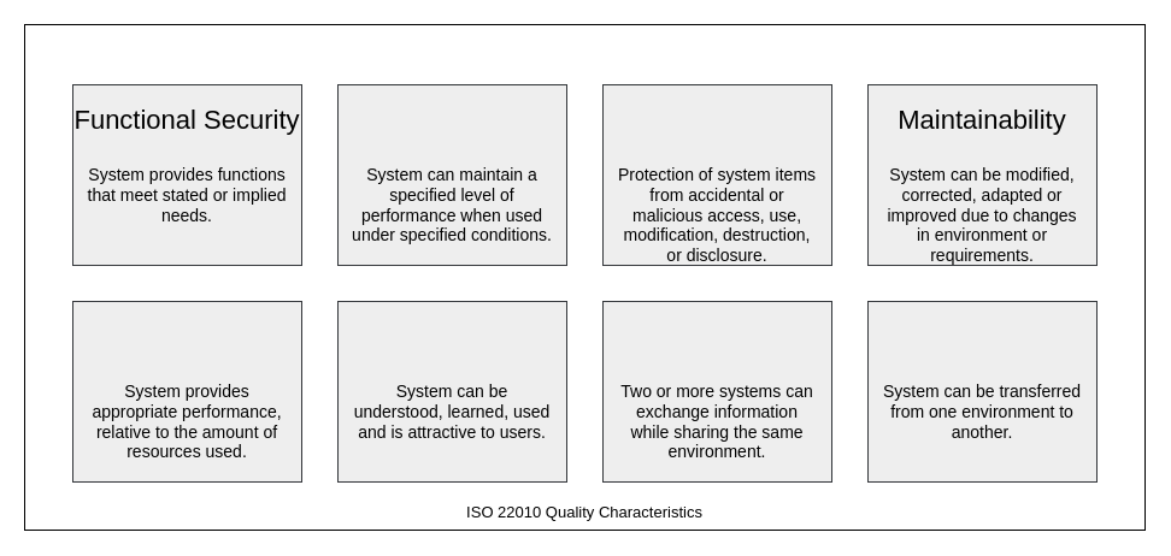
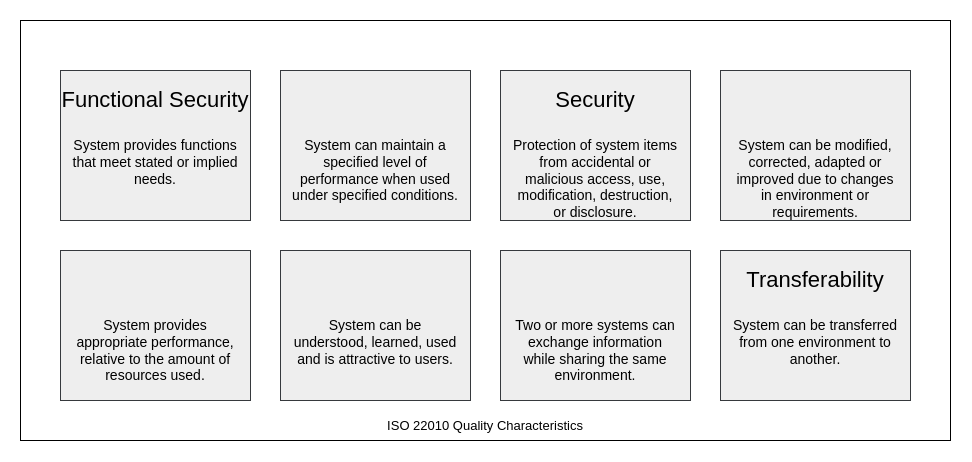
  <mxCell id="0" />
  <mxCell id="1" parent="0" />
  <mxCell id="2" value="" style="rounded=0;whiteSpace=wrap;html=1;" vertex="1" parent="1"><mxGeometry y="20" width="930" height="420" as="geometry" x="20" /></mxCell>
  <mxCell id="3" value="" style="rounded=0;whiteSpace=wrap;html=1;fontSize=14;fillColor=#eeeeee;strokeColor=#36393d;" parent="1" vertex="1"><mxGeometry x="60" y="70" width="190" height="150" as="geometry" /></mxCell>
  <mxCell id="4" value="Functional Security" style="text;html=1;strokeColor=none;fillColor=none;align=center;verticalAlign=middle;whiteSpace=wrap;rounded=0;fontSize=22;" parent="1" vertex="1"><mxGeometry x="60" y="70" width="190" height="60" as="geometry" /></mxCell>
  <mxCell id="5" value="System provides functions that meet stated or implied needs." style="text;html=1;strokeColor=none;fillColor=none;align=center;verticalAlign=top;whiteSpace=wrap;rounded=0;fontSize=14;" parent="1" vertex="1"><mxGeometry x="70" y="130" width="170" height="90" as="geometry" /></mxCell>
  <mxCell id="6" value="" style="rounded=0;whiteSpace=wrap;html=1;fontSize=14;fillColor=#eeeeee;strokeColor=#36393d;" parent="1" vertex="1"><mxGeometry x="280" y="70" width="190" height="150" as="geometry" /></mxCell>
  <mxCell id="7" value="System can maintain a specified level of performance when used under specified conditions." style="text;html=1;strokeColor=none;fillColor=none;align=center;verticalAlign=top;whiteSpace=wrap;rounded=0;fontSize=14;" parent="1" vertex="1"><mxGeometry x="290" y="130" width="170" height="90" as="geometry" /></mxCell>
  <mxCell id="8" value="" style="rounded=0;whiteSpace=wrap;html=1;fontSize=14;fillColor=#eeeeee;strokeColor=#36393d;" parent="1" vertex="1"><mxGeometry x="500" y="70" width="190" height="150" as="geometry" /></mxCell>
+ <mxCell id="9" value="Security" style="text;html=1;strokeColor=none;fillColor=none;align=center;verticalAlign=middle;whiteSpace=wrap;rounded=0;fontSize=22;" parent="1" vertex="1"><mxGeometry x="500" y="70" width="190" height="60" as="geometry" /></mxCell>
  <mxCell id="10" value="Protection of system items from accidental or malicious access, use, modification, destruction, or disclosure." style="text;html=1;strokeColor=none;fillColor=none;align=center;verticalAlign=top;whiteSpace=wrap;rounded=0;fontSize=14;" parent="1" vertex="1"><mxGeometry x="510" y="130" width="170" height="90" as="geometry" /></mxCell>
  <mxCell id="11" value="" style="rounded=0;whiteSpace=wrap;html=1;fontSize=14;fillColor=#eeeeee;strokeColor=#36393d;" parent="1" vertex="1"><mxGeometry x="720" y="70" width="190" height="150" as="geometry" /></mxCell>
- <mxCell id="12" value="Maintainability" style="text;html=1;strokeColor=none;fillColor=none;align=center;verticalAlign=middle;whiteSpace=wrap;rounded=0;fontSize=22;" parent="1" vertex="1"><mxGeometry x="720" y="70" width="190" height="60" as="geometry" /></mxCell>
  <mxCell id="13" value="System can be modified, corrected, adapted or improved due to changes in environment or requirements." style="text;html=1;strokeColor=none;fillColor=none;align=center;verticalAlign=top;whiteSpace=wrap;rounded=0;fontSize=14;" parent="1" vertex="1"><mxGeometry x="730" y="130" width="170" height="90" as="geometry" /></mxCell>
  <mxCell id="14" value="" style="rounded=0;whiteSpace=wrap;html=1;fontSize=14;fillColor=#eeeeee;strokeColor=#36393d;" parent="1" vertex="1"><mxGeometry x="60" y="250" width="190" height="150" as="geometry" /></mxCell>
  <mxCell id="15" value="System provides appropriate performance, relative to the amount of resources used." style="text;html=1;strokeColor=none;fillColor=none;align=center;verticalAlign=top;whiteSpace=wrap;rounded=0;fontSize=14;" parent="1" vertex="1"><mxGeometry x="70" y="310" width="170" height="90" as="geometry" /></mxCell>
  <mxCell id="16" value="" style="rounded=0;whiteSpace=wrap;html=1;fontSize=14;fillColor=#eeeeee;strokeColor=#36393d;" parent="1" vertex="1"><mxGeometry x="280" y="250" width="190" height="150" as="geometry" /></mxCell>
  <mxCell id="17" value="System can be understood, learned, used and is attractive to users." style="text;html=1;strokeColor=none;fillColor=none;align=center;verticalAlign=top;whiteSpace=wrap;rounded=0;fontSize=14;" parent="1" vertex="1"><mxGeometry x="290" y="310" width="170" height="90" as="geometry" /></mxCell>
  <mxCell id="18" value="" style="rounded=0;whiteSpace=wrap;html=1;fontSize=14;fillColor=#eeeeee;strokeColor=#36393d;" parent="1" vertex="1"><mxGeometry x="500" y="250" width="190" height="150" as="geometry" /></mxCell>
  <mxCell id="19" value="Two or more systems can exchange information while sharing the same environment." style="text;html=1;strokeColor=none;fillColor=none;align=center;verticalAlign=top;whiteSpace=wrap;rounded=0;fontSize=14;" parent="1" vertex="1"><mxGeometry x="510" y="310" width="170" height="90" as="geometry" /></mxCell>
  <mxCell id="20" value="" style="rounded=0;whiteSpace=wrap;html=1;fontSize=14;fillColor=#eeeeee;strokeColor=#36393d;" parent="1" vertex="1"><mxGeometry x="720" y="250" width="190" height="150" as="geometry" /></mxCell>
+ <mxCell id="21" value="Transferability" style="text;html=1;strokeColor=none;fillColor=none;align=center;verticalAlign=middle;whiteSpace=wrap;rounded=0;fontSize=22;" parent="1" vertex="1"><mxGeometry x="720" y="250" width="190" height="60" as="geometry" /></mxCell>
  <mxCell id="22" value="System can be transferred from one environment to another." style="text;html=1;strokeColor=none;fillColor=none;align=center;verticalAlign=top;whiteSpace=wrap;rounded=0;fontSize=14;" parent="1" vertex="1"><mxGeometry x="730" y="310" width="170" height="90" as="geometry" /></mxCell>
  <mxCell id="23" value="ISO 22010 Quality Characteristics" style="text;html=1;strokeColor=none;fillColor=none;align=center;verticalAlign=middle;whiteSpace=wrap;rounded=0;fontSize=13;" vertex="1" parent="1"><mxGeometry y="410" width="930" height="30" as="geometry" x="20" /></mxCell>
